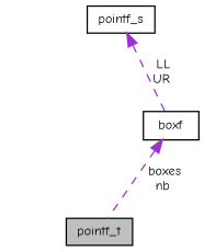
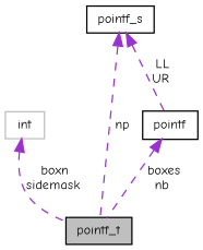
  digraph {
    fontname="Comic Neue"
    node [color=black fontname="Comic Neue" fontsize=10 shape=record]
    edge [color=darkorchid3 dir=back fontname="Comic Neue" fontsize=10 labelfontname=Helvetica labelfontsize=10 style=dashed]
    n1 [fillcolor=grey75 fontcolor=black height=0.2 label=pointf_t style=filled width=0.4]
-   n3 [height=0.2 label=boxf width=0.4]
+   n2 [color=grey75 height=0.2 label=int width=0.4]
+   n3 [height=0.2 label=pointf width=0.4]
    n4 [height=0.2 label=pointf_s width=0.4]
+   n2 -> n1 [label=" boxn\nsidemask"]
    n3 -> n1 [label=" boxes\nnb"]
+   n4 -> n1 [label=" np"]
    n4 -> n3 [label=" LL\nUR"]
  }
